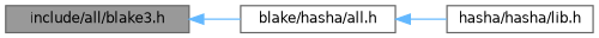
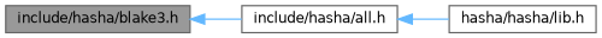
  digraph {
    rankdir=LR
    node [color=grey40 fillcolor=white fontname=Helvetica fontsize=10 shape=box style=filled]
    edge [color=steelblue1 dir=back fontname=Helvetica fontsize=10 labelfontname=Helvetica labelfontsize=10 style=solid]
-   n1 [color=gray40 fillcolor=grey60 fontcolor=black height=0.2 label="include/all/blake3.h" width=0.4]
-   n2 [height=0.2 label="blake/hasha/all.h" width=0.4]
+   n1 [color=gray40 fillcolor=grey60 fontcolor=black height=0.2 label="include/hasha/blake3.h" width=0.4]
+   n2 [height=0.2 label="include/hasha/all.h" width=0.4]
    n3 [height=0.2 label="hasha/hasha/lib.h" width=0.4]
    n1 -> n2
    n2 -> n3
  }
